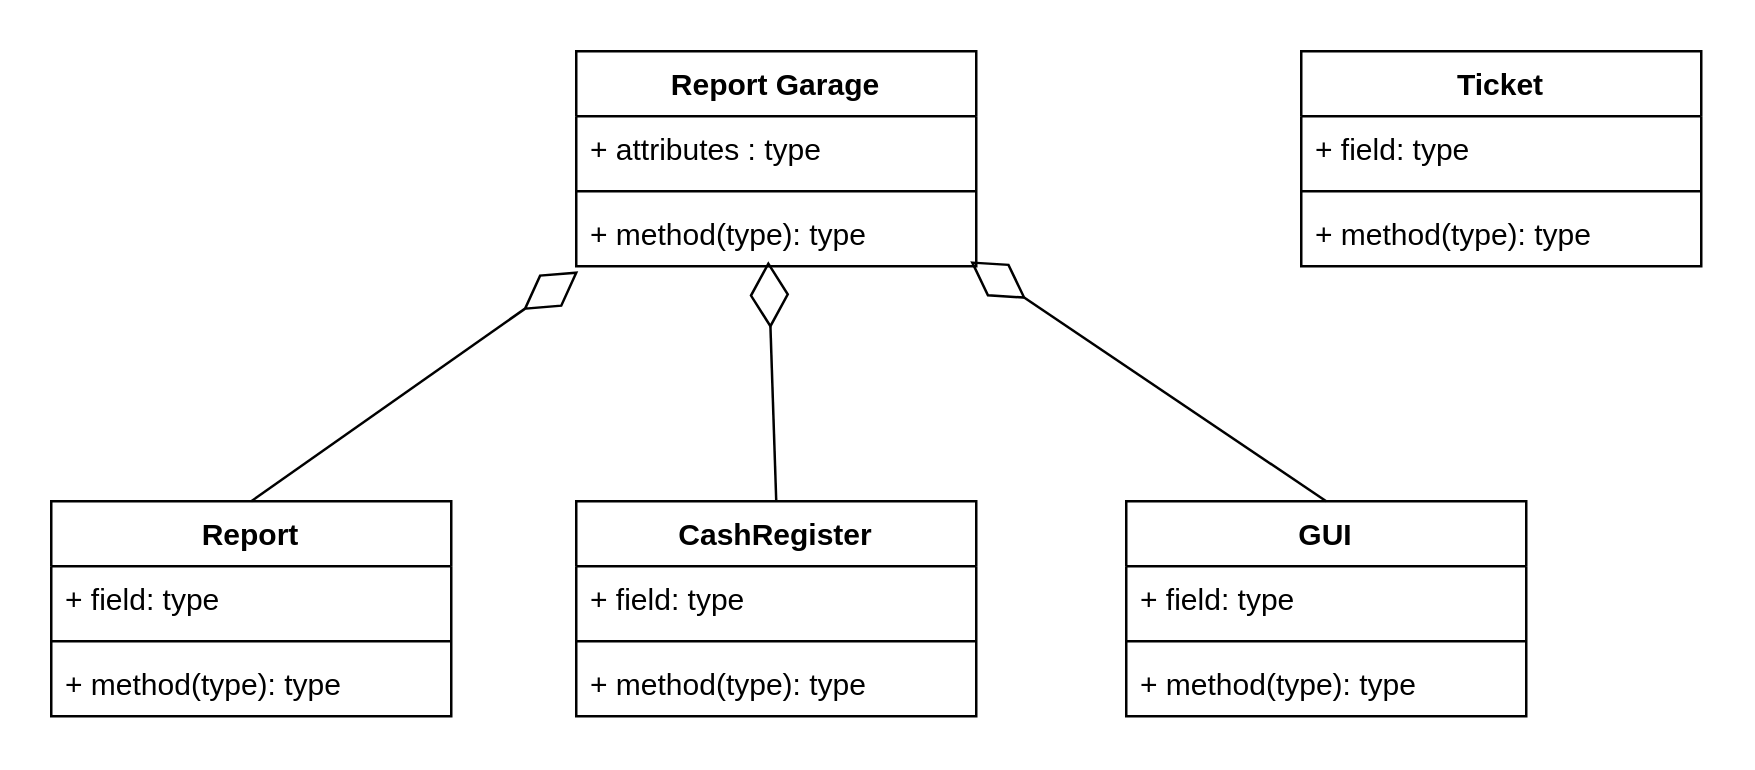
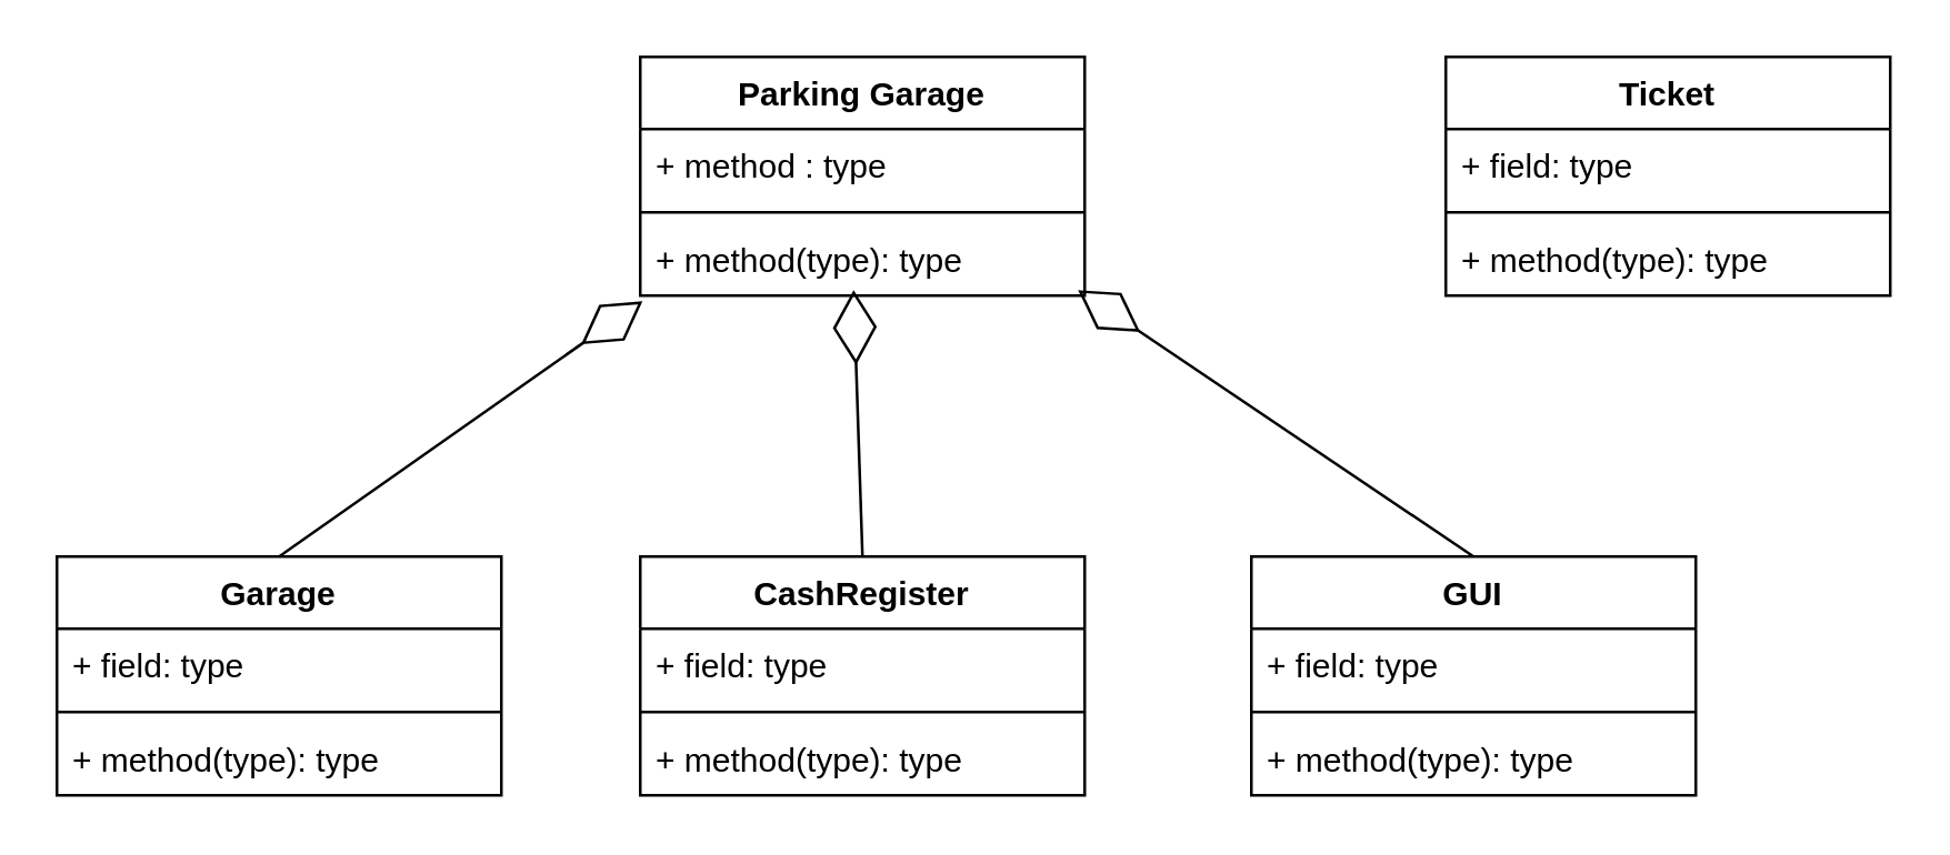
  <mxCell id="0" />
  <mxCell id="1" parent="0" />
- <mxCell id="2" value="Report Garage" style="swimlane;fontStyle=1;align=center;verticalAlign=top;childLayout=stackLayout;horizontal=1;startSize=26;horizontalStack=0;resizeParent=1;resizeParentMax=0;resizeLast=0;collapsible=1;marginBottom=0;whiteSpace=wrap;html=1;" vertex="1" parent="1"><mxGeometry x="230" y="20" width="160" height="86" as="geometry" /></mxCell>
- <mxCell id="3" value="+ attributes : type" style="text;strokeColor=none;fillColor=none;align=left;verticalAlign=top;spacingLeft=4;spacingRight=4;overflow=hidden;rotatable=0;points=[[0,0.5],[1,0.5]];portConstraint=eastwest;whiteSpace=wrap;html=1;" vertex="1" parent="2"><mxGeometry y="26" width="160" height="26" as="geometry" /></mxCell>
+ <mxCell id="2" value="Parking Garage" style="swimlane;fontStyle=1;align=center;verticalAlign=top;childLayout=stackLayout;horizontal=1;startSize=26;horizontalStack=0;resizeParent=1;resizeParentMax=0;resizeLast=0;collapsible=1;marginBottom=0;whiteSpace=wrap;html=1;" vertex="1" parent="1"><mxGeometry x="230" y="20" width="160" height="86" as="geometry" /></mxCell>
+ <mxCell id="3" value="+ method : type" style="text;strokeColor=none;fillColor=none;align=left;verticalAlign=top;spacingLeft=4;spacingRight=4;overflow=hidden;rotatable=0;points=[[0,0.5],[1,0.5]];portConstraint=eastwest;whiteSpace=wrap;html=1;" vertex="1" parent="2"><mxGeometry y="26" width="160" height="26" as="geometry" /></mxCell>
  <mxCell id="4" value="" style="line;strokeWidth=1;fillColor=none;align=left;verticalAlign=middle;spacingTop=-1;spacingLeft=3;spacingRight=3;rotatable=0;labelPosition=right;points=[];portConstraint=eastwest;strokeColor=inherit;" vertex="1" parent="2"><mxGeometry y="52" width="160" height="8" as="geometry" /></mxCell>
  <mxCell id="5" value="+ method(type): type" style="text;strokeColor=none;fillColor=none;align=left;verticalAlign=top;spacingLeft=4;spacingRight=4;overflow=hidden;rotatable=0;points=[[0,0.5],[1,0.5]];portConstraint=eastwest;whiteSpace=wrap;html=1;" vertex="1" parent="2"><mxGeometry y="60" width="160" height="26" as="geometry" /></mxCell>
  <mxCell id="6" value="CashRegister" style="swimlane;fontStyle=1;align=center;verticalAlign=top;childLayout=stackLayout;horizontal=1;startSize=26;horizontalStack=0;resizeParent=1;resizeParentMax=0;resizeLast=0;collapsible=1;marginBottom=0;whiteSpace=wrap;html=1;" vertex="1" parent="1"><mxGeometry x="230" y="200" width="160" height="86" as="geometry" /></mxCell>
  <mxCell id="7" value="+ field: type" style="text;strokeColor=none;fillColor=none;align=left;verticalAlign=top;spacingLeft=4;spacingRight=4;overflow=hidden;rotatable=0;points=[[0,0.5],[1,0.5]];portConstraint=eastwest;whiteSpace=wrap;html=1;" vertex="1" parent="6"><mxGeometry y="26" width="160" height="26" as="geometry" /></mxCell>
  <mxCell id="8" value="" style="line;strokeWidth=1;fillColor=none;align=left;verticalAlign=middle;spacingTop=-1;spacingLeft=3;spacingRight=3;rotatable=0;labelPosition=right;points=[];portConstraint=eastwest;strokeColor=inherit;" vertex="1" parent="6"><mxGeometry y="52" width="160" height="8" as="geometry" /></mxCell>
  <mxCell id="9" value="+ method(type): type" style="text;strokeColor=none;fillColor=none;align=left;verticalAlign=top;spacingLeft=4;spacingRight=4;overflow=hidden;rotatable=0;points=[[0,0.5],[1,0.5]];portConstraint=eastwest;whiteSpace=wrap;html=1;" vertex="1" parent="6"><mxGeometry y="60" width="160" height="26" as="geometry" /></mxCell>
- <mxCell id="10" value="Report" style="swimlane;fontStyle=1;align=center;verticalAlign=top;childLayout=stackLayout;horizontal=1;startSize=26;horizontalStack=0;resizeParent=1;resizeParentMax=0;resizeLast=0;collapsible=1;marginBottom=0;whiteSpace=wrap;html=1;" vertex="1" parent="1"><mxGeometry x="20" y="200" width="160" height="86" as="geometry" /></mxCell>
+ <mxCell id="10" value="Garage" style="swimlane;fontStyle=1;align=center;verticalAlign=top;childLayout=stackLayout;horizontal=1;startSize=26;horizontalStack=0;resizeParent=1;resizeParentMax=0;resizeLast=0;collapsible=1;marginBottom=0;whiteSpace=wrap;html=1;" vertex="1" parent="1"><mxGeometry x="20" y="200" width="160" height="86" as="geometry" /></mxCell>
  <mxCell id="11" value="+ field: type" style="text;strokeColor=none;fillColor=none;align=left;verticalAlign=top;spacingLeft=4;spacingRight=4;overflow=hidden;rotatable=0;points=[[0,0.5],[1,0.5]];portConstraint=eastwest;whiteSpace=wrap;html=1;" vertex="1" parent="10"><mxGeometry y="26" width="160" height="26" as="geometry" /></mxCell>
  <mxCell id="12" value="" style="line;strokeWidth=1;fillColor=none;align=left;verticalAlign=middle;spacingTop=-1;spacingLeft=3;spacingRight=3;rotatable=0;labelPosition=right;points=[];portConstraint=eastwest;strokeColor=inherit;" vertex="1" parent="10"><mxGeometry y="52" width="160" height="8" as="geometry" /></mxCell>
  <mxCell id="13" value="+ method(type): type" style="text;strokeColor=none;fillColor=none;align=left;verticalAlign=top;spacingLeft=4;spacingRight=4;overflow=hidden;rotatable=0;points=[[0,0.5],[1,0.5]];portConstraint=eastwest;whiteSpace=wrap;html=1;" vertex="1" parent="10"><mxGeometry y="60" width="160" height="26" as="geometry" /></mxCell>
  <mxCell id="14" value="GUI" style="swimlane;fontStyle=1;align=center;verticalAlign=top;childLayout=stackLayout;horizontal=1;startSize=26;horizontalStack=0;resizeParent=1;resizeParentMax=0;resizeLast=0;collapsible=1;marginBottom=0;whiteSpace=wrap;html=1;" vertex="1" parent="1"><mxGeometry x="450" y="200" width="160" height="86" as="geometry" /></mxCell>
  <mxCell id="15" value="+ field: type" style="text;strokeColor=none;fillColor=none;align=left;verticalAlign=top;spacingLeft=4;spacingRight=4;overflow=hidden;rotatable=0;points=[[0,0.5],[1,0.5]];portConstraint=eastwest;whiteSpace=wrap;html=1;" vertex="1" parent="14"><mxGeometry y="26" width="160" height="26" as="geometry" /></mxCell>
  <mxCell id="16" value="" style="line;strokeWidth=1;fillColor=none;align=left;verticalAlign=middle;spacingTop=-1;spacingLeft=3;spacingRight=3;rotatable=0;labelPosition=right;points=[];portConstraint=eastwest;strokeColor=inherit;" vertex="1" parent="14"><mxGeometry y="52" width="160" height="8" as="geometry" /></mxCell>
  <mxCell id="17" value="+ method(type): type" style="text;strokeColor=none;fillColor=none;align=left;verticalAlign=top;spacingLeft=4;spacingRight=4;overflow=hidden;rotatable=0;points=[[0,0.5],[1,0.5]];portConstraint=eastwest;whiteSpace=wrap;html=1;" vertex="1" parent="14"><mxGeometry y="60" width="160" height="26" as="geometry" /></mxCell>
  <mxCell id="18" value="Ticket" style="swimlane;fontStyle=1;align=center;verticalAlign=top;childLayout=stackLayout;horizontal=1;startSize=26;horizontalStack=0;resizeParent=1;resizeParentMax=0;resizeLast=0;collapsible=1;marginBottom=0;whiteSpace=wrap;html=1;" vertex="1" parent="1"><mxGeometry x="520" y="20" width="160" height="86" as="geometry" /></mxCell>
  <mxCell id="19" value="+ field: type" style="text;strokeColor=none;fillColor=none;align=left;verticalAlign=top;spacingLeft=4;spacingRight=4;overflow=hidden;rotatable=0;points=[[0,0.5],[1,0.5]];portConstraint=eastwest;whiteSpace=wrap;html=1;" vertex="1" parent="18"><mxGeometry y="26" width="160" height="26" as="geometry" /></mxCell>
  <mxCell id="20" value="" style="line;strokeWidth=1;fillColor=none;align=left;verticalAlign=middle;spacingTop=-1;spacingLeft=3;spacingRight=3;rotatable=0;labelPosition=right;points=[];portConstraint=eastwest;strokeColor=inherit;" vertex="1" parent="18"><mxGeometry y="52" width="160" height="8" as="geometry" /></mxCell>
  <mxCell id="21" value="+ method(type): type" style="text;strokeColor=none;fillColor=none;align=left;verticalAlign=top;spacingLeft=4;spacingRight=4;overflow=hidden;rotatable=0;points=[[0,0.5],[1,0.5]];portConstraint=eastwest;whiteSpace=wrap;html=1;" vertex="1" parent="18"><mxGeometry y="60" width="160" height="26" as="geometry" /></mxCell>
  <mxCell id="22" value="" style="endArrow=diamondThin;endFill=0;endSize=24;html=1;rounded=0;entryX=0.005;entryY=1.077;entryDx=0;entryDy=0;exitX=0.5;exitY=0;exitDx=0;exitDy=0;entryPerimeter=0;" edge="1" parent="1" source="10" target="5"><mxGeometry width="160" relative="1" as="geometry"><mxPoint x="240" y="260" as="sourcePoint" /><mxPoint x="400" y="260" as="targetPoint" /></mxGeometry></mxCell>
  <mxCell id="23" value="" style="endArrow=diamondThin;endFill=0;endSize=24;html=1;rounded=0;entryX=0.48;entryY=0.923;entryDx=0;entryDy=0;entryPerimeter=0;exitX=0.5;exitY=0;exitDx=0;exitDy=0;" edge="1" parent="1" source="6" target="5"><mxGeometry width="160" relative="1" as="geometry"><mxPoint x="240" y="260" as="sourcePoint" /><mxPoint x="400" y="260" as="targetPoint" /></mxGeometry></mxCell>
  <mxCell id="24" value="" style="endArrow=diamondThin;endFill=0;endSize=24;html=1;rounded=0;entryX=0.985;entryY=0.923;entryDx=0;entryDy=0;entryPerimeter=0;exitX=0.5;exitY=0;exitDx=0;exitDy=0;" edge="1" parent="1" source="14" target="5"><mxGeometry width="160" relative="1" as="geometry"><mxPoint x="240" y="260" as="sourcePoint" /><mxPoint x="400" y="260" as="targetPoint" /></mxGeometry></mxCell>
